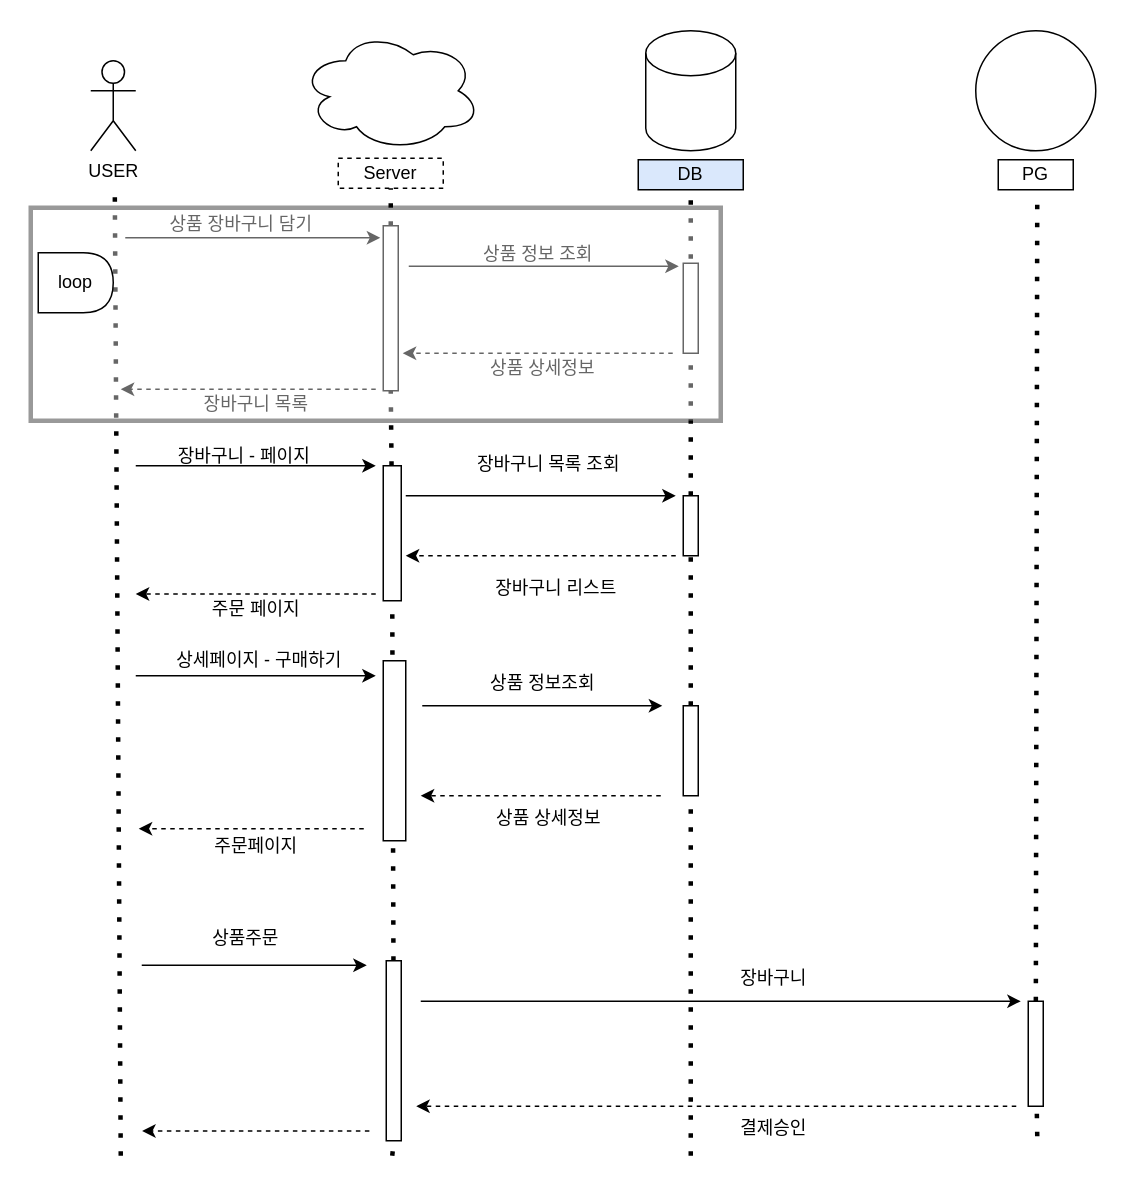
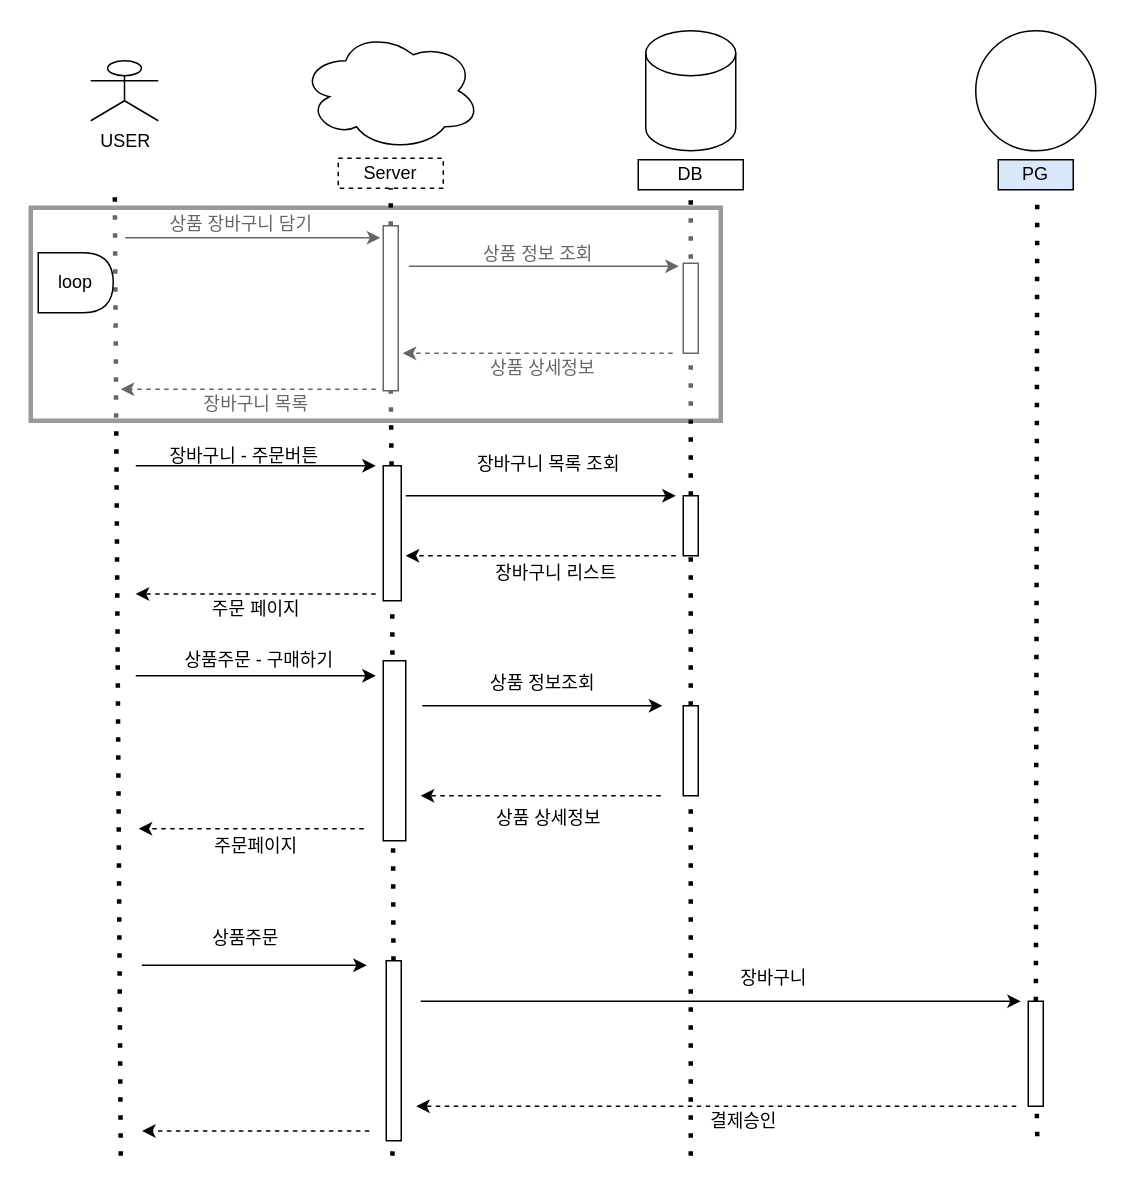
  <mxCell id="0" />
  <mxCell id="1" parent="0" />
- <mxCell id="2" value="USER" style="shape=umlActor;verticalLabelPosition=bottom;verticalAlign=top;html=1;outlineConnect=0;" parent="1" vertex="1"><mxGeometry x="60" y="40" width="30" height="60" as="geometry" /></mxCell>
+ <mxCell id="2" value="USER" style="shape=umlActor;verticalLabelPosition=bottom;verticalAlign=top;html=1;outlineConnect=0;" parent="1" vertex="1"><mxGeometry x="60" y="40" width="45" height="40" as="geometry" /></mxCell>
  <mxCell id="3" value="" style="shape=cylinder3;whiteSpace=wrap;html=1;boundedLbl=1;backgroundOutline=1;size=15;" parent="1" vertex="1"><mxGeometry x="430" y="20" width="60" height="80" as="geometry" /></mxCell>
  <mxCell id="4" value="" style="ellipse;shape=cloud;whiteSpace=wrap;html=1;" parent="1" vertex="1"><mxGeometry x="200" y="20" width="120" height="80" as="geometry" /></mxCell>
  <mxCell id="5" value="" style="ellipse;whiteSpace=wrap;html=1;aspect=fixed;" parent="1" vertex="1"><mxGeometry x="650" y="20" width="80" height="80" as="geometry" /></mxCell>
  <mxCell id="6" value="Server" style="rounded=0;whiteSpace=wrap;html=1;dashed=1;" parent="1" vertex="1"><mxGeometry x="225" y="105" width="70" height="20" as="geometry" /></mxCell>
- <mxCell id="7" value="DB" style="rounded=0;whiteSpace=wrap;html=1;fillColor=#dae8fc;" parent="1" vertex="1"><mxGeometry x="425" y="106" width="70" height="20" as="geometry" /></mxCell>
- <mxCell id="8" value="PG" style="rounded=0;whiteSpace=wrap;html=1;" parent="1" vertex="1"><mxGeometry x="665" y="106" width="50" height="20" as="geometry" /></mxCell>
+ <mxCell id="7" value="DB" style="rounded=0;whiteSpace=wrap;html=1;" parent="1" vertex="1"><mxGeometry x="425" y="106" width="70" height="20" as="geometry" /></mxCell>
+ <mxCell id="8" value="PG" style="rounded=0;whiteSpace=wrap;html=1;fillColor=#dae8fc;" parent="1" vertex="1"><mxGeometry x="665" y="106" width="50" height="20" as="geometry" /></mxCell>
  <mxCell id="9" value="" style="endArrow=none;dashed=1;html=1;dashPattern=1 3;strokeWidth=3;rounded=0;entryX=0.5;entryY=1;entryDx=0;entryDy=0;" parent="1" source="14" target="6" edge="1"><mxGeometry width="50" height="50" relative="1" as="geometry"><mxPoint x="260" y="470" as="sourcePoint" /><mxPoint x="380" y="260" as="targetPoint" /></mxGeometry></mxCell>
  <mxCell id="10" value="" style="endArrow=none;dashed=1;html=1;dashPattern=1 3;strokeWidth=3;rounded=0;" parent="1" edge="1"><mxGeometry width="50" height="50" relative="1" as="geometry"><mxPoint x="80" y="770" as="sourcePoint" /><mxPoint x="76" y="122" as="targetPoint" /></mxGeometry></mxCell>
  <mxCell id="11" value="" style="endArrow=none;dashed=1;html=1;dashPattern=1 3;strokeWidth=3;rounded=0;" parent="1" edge="1"><mxGeometry width="50" height="50" relative="1" as="geometry"><mxPoint x="460" y="172" as="sourcePoint" /><mxPoint x="460" y="129" as="targetPoint" /></mxGeometry></mxCell>
  <mxCell id="12" value="" style="endArrow=none;dashed=1;html=1;dashPattern=1 3;strokeWidth=3;rounded=0;" parent="1" source="34" edge="1"><mxGeometry width="50" height="50" relative="1" as="geometry"><mxPoint x="691" y="482" as="sourcePoint" /><mxPoint x="691" y="132" as="targetPoint" /></mxGeometry></mxCell>
  <mxCell id="13" value="" style="endArrow=none;dashed=1;html=1;dashPattern=1 3;strokeWidth=3;rounded=0;entryX=0.5;entryY=1;entryDx=0;entryDy=0;" parent="1" source="30" target="14" edge="1"><mxGeometry width="50" height="50" relative="1" as="geometry"><mxPoint x="260" y="470" as="sourcePoint" /><mxPoint x="260" y="130" as="targetPoint" /></mxGeometry></mxCell>
  <mxCell id="14" value="" style="rounded=0;whiteSpace=wrap;html=1;" parent="1" vertex="1"><mxGeometry x="255" y="150" width="10" height="110" as="geometry" /></mxCell>
  <mxCell id="15" value="" style="endArrow=classic;html=1;rounded=0;" parent="1" edge="1"><mxGeometry width="50" height="50" relative="1" as="geometry"><mxPoint x="83" y="158" as="sourcePoint" /><mxPoint x="253" y="158" as="targetPoint" /></mxGeometry></mxCell>
  <mxCell id="16" value="" style="endArrow=classic;html=1;rounded=0;dashed=1;" parent="1" edge="1"><mxGeometry width="50" height="50" relative="1" as="geometry"><mxPoint x="250" y="259" as="sourcePoint" /><mxPoint x="80" y="259" as="targetPoint" /></mxGeometry></mxCell>
  <mxCell id="17" value="상품 장바구니 담기" style="text;html=1;align=center;verticalAlign=middle;resizable=0;points=[];autosize=1;strokeColor=none;fillColor=none;" parent="1" vertex="1"><mxGeometry x="95" y="134" width="130" height="30" as="geometry" /></mxCell>
  <mxCell id="18" value="장바구니 목록" style="text;html=1;align=center;verticalAlign=middle;resizable=0;points=[];autosize=1;strokeColor=none;fillColor=none;" parent="1" vertex="1"><mxGeometry x="120" y="254" width="100" height="30" as="geometry" /></mxCell>
  <mxCell id="19" value="" style="endArrow=none;dashed=1;html=1;dashPattern=1 3;strokeWidth=3;rounded=0;" parent="1" source="41" target="20" edge="1"><mxGeometry width="50" height="50" relative="1" as="geometry"><mxPoint x="460" y="770" as="sourcePoint" /><mxPoint x="460" y="132" as="targetPoint" /></mxGeometry></mxCell>
  <mxCell id="20" value="" style="rounded=0;whiteSpace=wrap;html=1;" parent="1" vertex="1"><mxGeometry x="455" y="175" width="10" height="60" as="geometry" /></mxCell>
  <mxCell id="21" value="" style="endArrow=classic;html=1;rounded=0;" parent="1" edge="1"><mxGeometry width="50" height="50" relative="1" as="geometry"><mxPoint x="272" y="177" as="sourcePoint" /><mxPoint x="452" y="177" as="targetPoint" /></mxGeometry></mxCell>
  <mxCell id="22" value="" style="endArrow=classic;html=1;rounded=0;dashed=1;" parent="1" edge="1"><mxGeometry width="50" height="50" relative="1" as="geometry"><mxPoint x="448" y="235" as="sourcePoint" /><mxPoint x="268" y="235" as="targetPoint" /></mxGeometry></mxCell>
  <mxCell id="23" value="상품 정보 조회" style="text;html=1;align=center;verticalAlign=middle;resizable=0;points=[];autosize=1;strokeColor=none;fillColor=none;" parent="1" vertex="1"><mxGeometry x="308" y="154" width="100" height="30" as="geometry" /></mxCell>
  <mxCell id="24" value="상품 상세정보" style="text;html=1;align=center;verticalAlign=middle;resizable=0;points=[];autosize=1;strokeColor=none;fillColor=none;" parent="1" vertex="1"><mxGeometry x="311" y="230" width="100" height="30" as="geometry" /></mxCell>
  <mxCell id="25" value="" style="rounded=0;whiteSpace=wrap;html=1;opacity=40;strokeWidth=3;" parent="1" vertex="1"><mxGeometry x="20" y="138" width="460" height="142" as="geometry" /></mxCell>
  <mxCell id="26" value="loop" style="shape=delay;whiteSpace=wrap;html=1;" parent="1" vertex="1"><mxGeometry x="25" y="168" width="50" height="40" as="geometry" /></mxCell>
  <mxCell id="27" value="" style="endArrow=classic;html=1;rounded=0;" parent="1" edge="1"><mxGeometry width="50" height="50" relative="1" as="geometry"><mxPoint x="90" y="310" as="sourcePoint" /><mxPoint x="250" y="310" as="targetPoint" /></mxGeometry></mxCell>
  <mxCell id="28" value="상품주문" style="text;html=1;align=center;verticalAlign=middle;resizable=0;points=[];autosize=1;strokeColor=none;fillColor=none;" parent="1" vertex="1"><mxGeometry x="128" y="610" width="70" height="30" as="geometry" /></mxCell>
  <mxCell id="29" value="" style="endArrow=none;dashed=1;html=1;dashPattern=1 3;strokeWidth=3;rounded=0;entryX=0.5;entryY=1;entryDx=0;entryDy=0;" parent="1" source="49" target="30" edge="1"><mxGeometry width="50" height="50" relative="1" as="geometry"><mxPoint x="261" y="770" as="sourcePoint" /><mxPoint x="260" y="260" as="targetPoint" /></mxGeometry></mxCell>
  <mxCell id="30" value="" style="rounded=0;whiteSpace=wrap;html=1;" parent="1" vertex="1"><mxGeometry x="255" y="310" width="12" height="90" as="geometry" /></mxCell>
  <mxCell id="31" value="" style="endArrow=classic;html=1;rounded=0;dashed=1;" parent="1" edge="1"><mxGeometry width="50" height="50" relative="1" as="geometry"><mxPoint x="250" y="395.5" as="sourcePoint" /><mxPoint x="90" y="395.5" as="targetPoint" /><Array as="points"><mxPoint x="170" y="395.5" /></Array></mxGeometry></mxCell>
  <mxCell id="32" value="" style="endArrow=classic;html=1;rounded=0;" parent="1" edge="1"><mxGeometry width="50" height="50" relative="1" as="geometry"><mxPoint x="280" y="667" as="sourcePoint" /><mxPoint x="680" y="667" as="targetPoint" /></mxGeometry></mxCell>
  <mxCell id="33" value="" style="endArrow=none;dashed=1;html=1;dashPattern=1 3;strokeWidth=3;rounded=0;" parent="1" target="34" edge="1"><mxGeometry width="50" height="50" relative="1" as="geometry"><mxPoint x="691" y="757" as="sourcePoint" /><mxPoint x="691" y="139" as="targetPoint" /></mxGeometry></mxCell>
  <mxCell id="34" value="" style="rounded=0;whiteSpace=wrap;html=1;" parent="1" vertex="1"><mxGeometry x="685" y="667" width="10" height="70" as="geometry" /></mxCell>
  <mxCell id="35" value="" style="endArrow=classic;html=1;rounded=0;dashed=1;" parent="1" edge="1"><mxGeometry width="50" height="50" relative="1" as="geometry"><mxPoint x="677" y="737" as="sourcePoint" /><mxPoint x="277" y="737" as="targetPoint" /></mxGeometry></mxCell>
  <mxCell id="36" value="장바구니" style="text;html=1;align=center;verticalAlign=middle;resizable=0;points=[];autosize=1;strokeColor=none;fillColor=none;" parent="1" vertex="1"><mxGeometry x="480" y="637" width="70" height="30" as="geometry" /></mxCell>
- <mxCell id="37" value="결제승인" style="text;html=1;align=center;verticalAlign=middle;resizable=0;points=[];autosize=1;strokeColor=none;fillColor=none;" parent="1" vertex="1"><mxGeometry x="480" y="737" width="70" height="30" as="geometry" /></mxCell>
- <mxCell id="38" value="장바구니 - 페이지" style="text;html=1;align=center;verticalAlign=middle;resizable=0;points=[];autosize=1;strokeColor=none;fillColor=none;" parent="1" vertex="1"><mxGeometry x="97" y="289" width="130" height="30" as="geometry" /></mxCell>
+ <mxCell id="37" value="결제승인" style="text;html=1;align=center;verticalAlign=middle;resizable=0;points=[];autosize=1;strokeColor=none;fillColor=none;" parent="1" vertex="1"><mxGeometry x="460" y="732" width="70" height="30" as="geometry" /></mxCell>
+ <mxCell id="38" value="장바구니 - 주문버튼" style="text;html=1;align=center;verticalAlign=middle;resizable=0;points=[];autosize=1;strokeColor=none;fillColor=none;" parent="1" vertex="1"><mxGeometry x="97" y="289" width="130" height="30" as="geometry" /></mxCell>
  <mxCell id="39" value="주문 페이지" style="text;html=1;align=center;verticalAlign=middle;resizable=0;points=[];autosize=1;strokeColor=none;fillColor=none;" parent="1" vertex="1"><mxGeometry x="125" y="391" width="90" height="30" as="geometry" /></mxCell>
  <mxCell id="40" value="" style="endArrow=none;dashed=1;html=1;dashPattern=1 3;strokeWidth=3;rounded=0;" parent="1" target="41" edge="1" source="57"><mxGeometry width="50" height="50" relative="1" as="geometry"><mxPoint x="460" y="770" as="sourcePoint" /><mxPoint x="460" y="235" as="targetPoint" /></mxGeometry></mxCell>
  <mxCell id="41" value="" style="rounded=0;whiteSpace=wrap;html=1;" parent="1" vertex="1"><mxGeometry x="455" y="330" width="10" height="40" as="geometry" /></mxCell>
  <mxCell id="42" value="" style="endArrow=classic;html=1;rounded=0;" parent="1" edge="1"><mxGeometry width="50" height="50" relative="1" as="geometry"><mxPoint x="270" y="330" as="sourcePoint" /><mxPoint x="450" y="330" as="targetPoint" /></mxGeometry></mxCell>
  <mxCell id="43" value="" style="endArrow=classic;html=1;rounded=0;dashed=1;" parent="1" edge="1"><mxGeometry width="50" height="50" relative="1" as="geometry"><mxPoint x="450" y="370" as="sourcePoint" /><mxPoint x="270" y="370" as="targetPoint" /></mxGeometry></mxCell>
  <mxCell id="44" value="장바구니 목록 조회" style="text;html=1;align=center;verticalAlign=middle;resizable=0;points=[];autosize=1;strokeColor=none;fillColor=none;" parent="1" vertex="1"><mxGeometry x="300" y="294" width="130" height="30" as="geometry" /></mxCell>
- <mxCell id="45" value="장바구니 리스트" style="text;html=1;align=center;verticalAlign=middle;resizable=0;points=[];autosize=1;strokeColor=none;fillColor=none;" parent="1" vertex="1"><mxGeometry x="315" y="377" width="110" height="30" as="geometry" /></mxCell>
+ <mxCell id="45" value="장바구니 리스트" style="text;html=1;align=center;verticalAlign=middle;resizable=0;points=[];autosize=1;strokeColor=none;fillColor=none;" parent="1" vertex="1"><mxGeometry x="315" y="367" width="110" height="30" as="geometry" /></mxCell>
  <mxCell id="46" value="" style="endArrow=classic;html=1;rounded=0;" parent="1" edge="1"><mxGeometry width="50" height="50" relative="1" as="geometry"><mxPoint x="94" y="643" as="sourcePoint" /><mxPoint x="244" y="643" as="targetPoint" /></mxGeometry></mxCell>
  <mxCell id="47" value="" style="endArrow=classic;html=1;rounded=0;dashed=1;" parent="1" edge="1"><mxGeometry width="50" height="50" relative="1" as="geometry"><mxPoint x="245.75" y="753.5" as="sourcePoint" /><mxPoint x="94.25" y="753.5" as="targetPoint" /><Array as="points"><mxPoint x="165.75" y="753.5" /></Array></mxGeometry></mxCell>
  <mxCell id="48" value="" style="endArrow=none;dashed=1;html=1;dashPattern=1 3;strokeWidth=3;rounded=0;entryX=0.5;entryY=1;entryDx=0;entryDy=0;" parent="1" target="49" edge="1"><mxGeometry width="50" height="50" relative="1" as="geometry"><mxPoint x="261" y="770" as="sourcePoint" /><mxPoint x="261" y="400" as="targetPoint" /></mxGeometry></mxCell>
  <mxCell id="49" value="" style="rounded=0;whiteSpace=wrap;html=1;" parent="1" vertex="1"><mxGeometry x="257" y="640" width="10" height="120" as="geometry" /></mxCell>
  <mxCell id="50" value="" style="endArrow=classic;html=1;rounded=0;" edge="1" parent="1"><mxGeometry width="50" height="50" relative="1" as="geometry"><mxPoint x="90" y="450" as="sourcePoint" /><mxPoint x="250" y="450" as="targetPoint" /></mxGeometry></mxCell>
  <mxCell id="51" value="" style="rounded=0;whiteSpace=wrap;html=1;" vertex="1" parent="1"><mxGeometry x="255" y="440" width="15" height="120" as="geometry" /></mxCell>
  <mxCell id="52" value="" style="endArrow=classic;html=1;rounded=0;dashed=1;" edge="1" parent="1"><mxGeometry width="50" height="50" relative="1" as="geometry"><mxPoint x="242" y="552" as="sourcePoint" /><mxPoint x="92" y="552" as="targetPoint" /></mxGeometry></mxCell>
- <mxCell id="53" value="상세페이지 - 구매하기" style="text;html=1;align=center;verticalAlign=middle;resizable=0;points=[];autosize=1;strokeColor=none;fillColor=none;" vertex="1" parent="1"><mxGeometry x="102" y="425" width="140" height="30" as="geometry" /></mxCell>
+ <mxCell id="53" value="상품주문 - 구매하기" style="text;html=1;align=center;verticalAlign=middle;resizable=0;points=[];autosize=1;strokeColor=none;fillColor=none;" vertex="1" parent="1"><mxGeometry x="102" y="425" width="140" height="30" as="geometry" /></mxCell>
  <mxCell id="54" value="주문페이지" style="text;html=1;align=center;verticalAlign=middle;resizable=0;points=[];autosize=1;strokeColor=none;fillColor=none;" vertex="1" parent="1"><mxGeometry x="130" y="549" width="80" height="30" as="geometry" /></mxCell>
  <mxCell id="55" value="" style="endArrow=classic;html=1;rounded=0;" edge="1" parent="1"><mxGeometry width="50" height="50" relative="1" as="geometry"><mxPoint x="281" y="470" as="sourcePoint" /><mxPoint x="441" y="470" as="targetPoint" /></mxGeometry></mxCell>
  <mxCell id="56" value="" style="endArrow=none;dashed=1;html=1;dashPattern=1 3;strokeWidth=3;rounded=0;" edge="1" parent="1" target="57"><mxGeometry width="50" height="50" relative="1" as="geometry"><mxPoint x="460" y="770" as="sourcePoint" /><mxPoint x="460" y="370" as="targetPoint" /></mxGeometry></mxCell>
  <mxCell id="57" value="" style="rounded=0;whiteSpace=wrap;html=1;" vertex="1" parent="1"><mxGeometry x="455" y="470" width="10" height="60" as="geometry" /></mxCell>
  <mxCell id="58" value="" style="endArrow=classic;html=1;rounded=0;dashed=1;" edge="1" parent="1"><mxGeometry width="50" height="50" relative="1" as="geometry"><mxPoint x="440" y="530" as="sourcePoint" /><mxPoint x="280" y="530" as="targetPoint" /></mxGeometry></mxCell>
  <mxCell id="59" value="상품 정보조회" style="text;html=1;align=center;verticalAlign=middle;resizable=0;points=[];autosize=1;strokeColor=none;fillColor=none;" vertex="1" parent="1"><mxGeometry x="311" y="440" width="100" height="30" as="geometry" /></mxCell>
  <mxCell id="60" value="상품 상세정보" style="text;html=1;align=center;verticalAlign=middle;resizable=0;points=[];autosize=1;strokeColor=none;fillColor=none;" vertex="1" parent="1"><mxGeometry x="315" y="530" width="100" height="30" as="geometry" /></mxCell>
